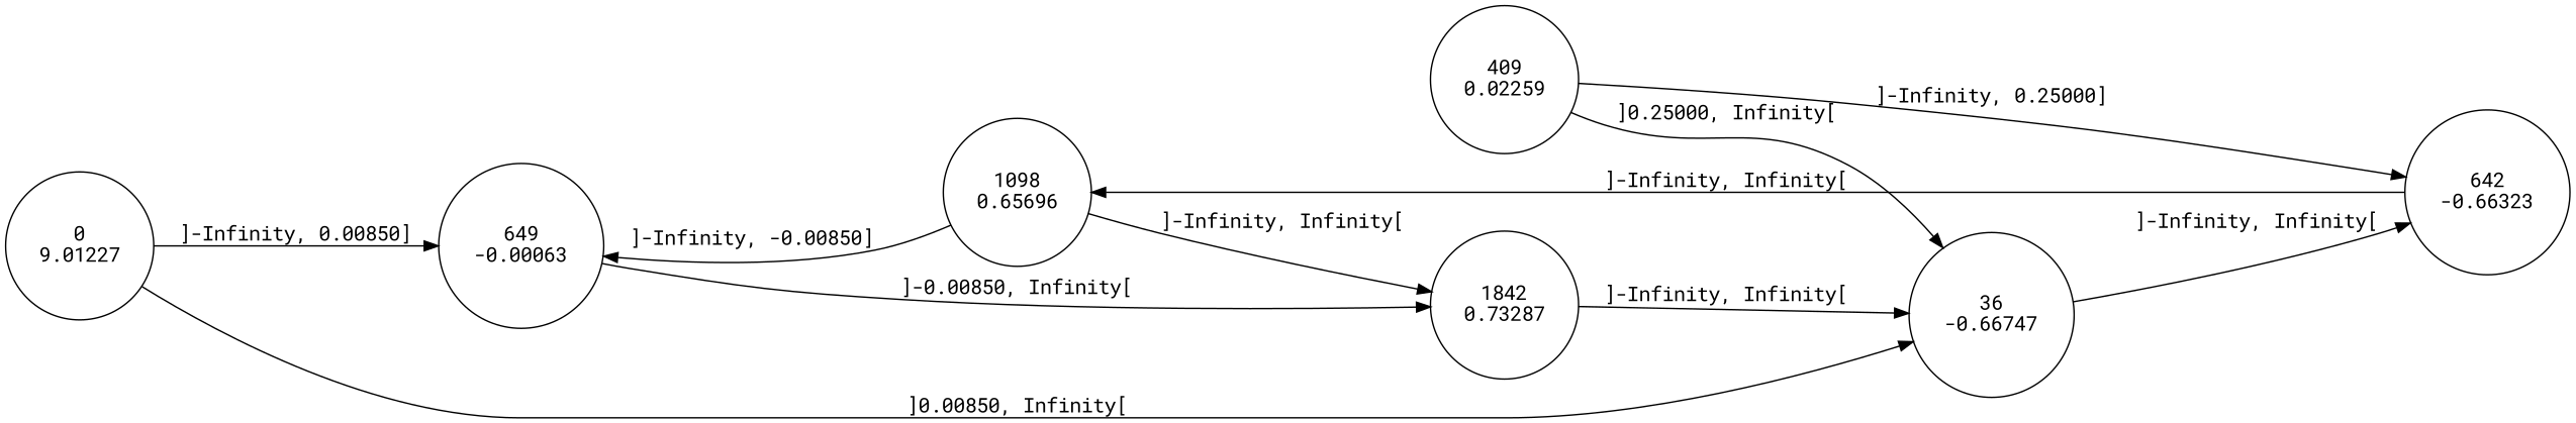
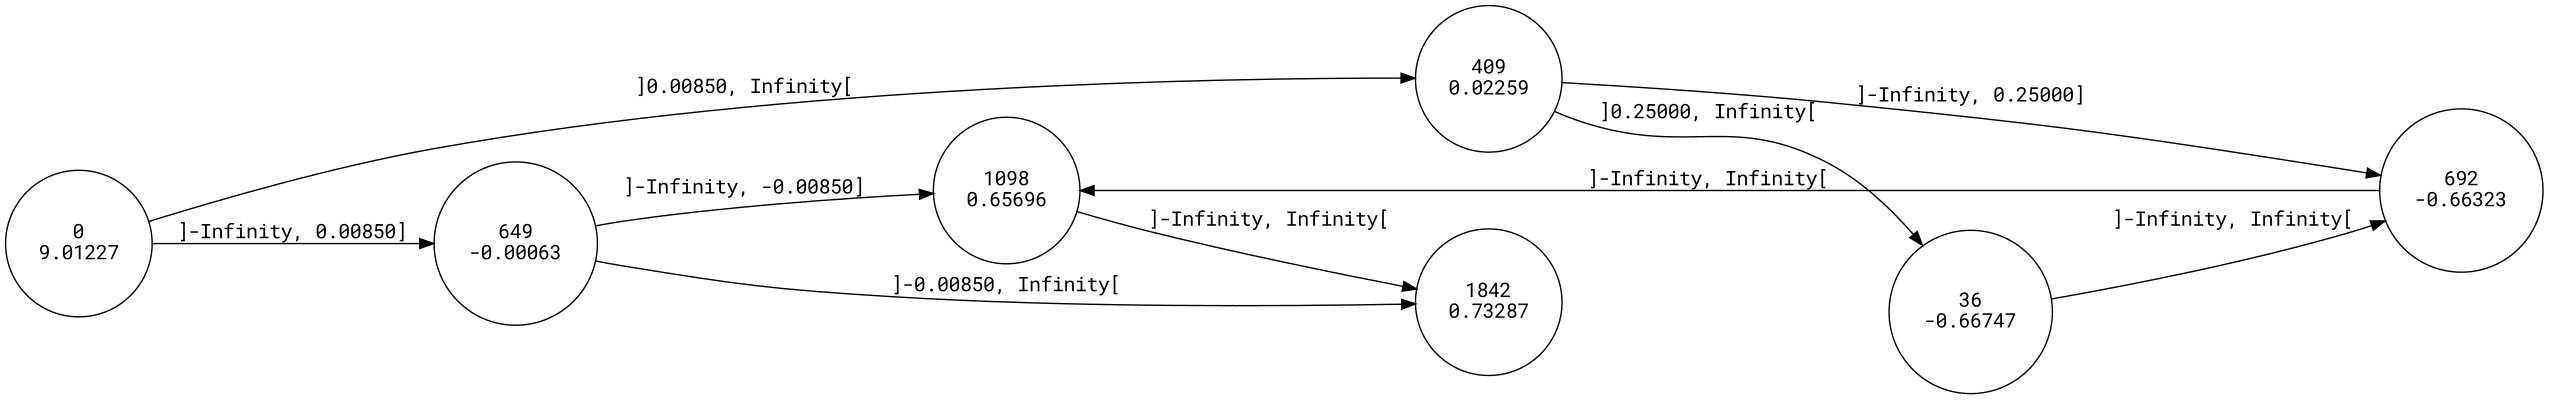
  digraph {
    fontname="Roboto Mono"
    rankdir=LR
    node [fontname="Roboto Mono" shape=circle]
    edge [fontname="Roboto Mono"]
    n1 [label="0\n9.01227"]
    n2 [label="649\n-0.00063"]
    n3 [label="409\n0.02259"]
    n4 [label="1098\n0.65696"]
    n5 [label="1842\n0.73287"]
-   n6 [label="642\n-0.66323"]
+   n6 [label="692\n-0.66323"]
    n7 [label="36\n-0.66747"]
    n1 -> n2 [label="]-Infinity, 0.00850]"]
-   n1 -> n7 [label="]0.00850, Infinity["]
-   n4 -> n2 [label="]-Infinity, -0.00850]"]
+   n1 -> n3 [label="]0.00850, Infinity["]
+   n2 -> n4 [label="]-Infinity, -0.00850]"]
    n2 -> n5 [label="]-0.00850, Infinity["]
    n3 -> n6 [label="]-Infinity, 0.25000]"]
    n3 -> n7 [label="]0.25000, Infinity["]
    n4 -> n5 [label="]-Infinity, Infinity["]
-   n5 -> n7 [label="]-Infinity, Infinity["]
    n6 -> n4 [label="]-Infinity, Infinity["]
    n7 -> n6 [label="]-Infinity, Infinity["]
  }
